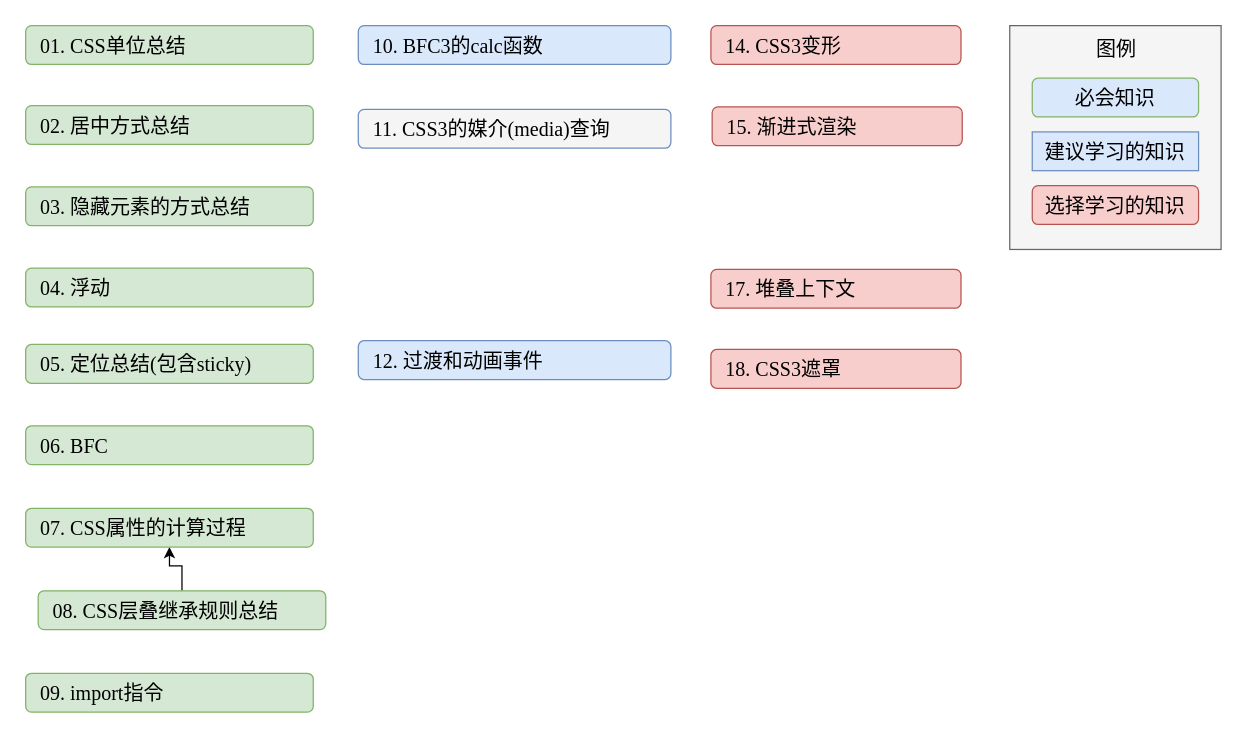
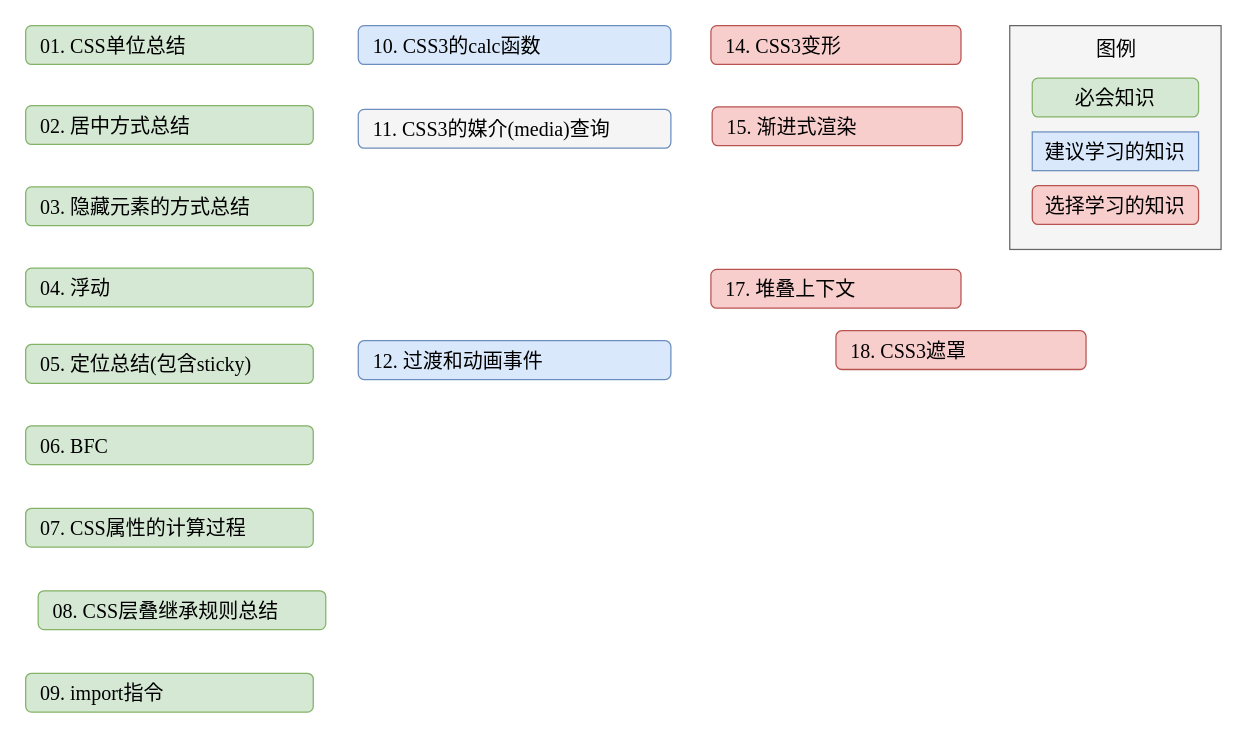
  <mxCell id="0" />
  <mxCell id="1" parent="0" />
  <mxCell id="2" value="&lt;font color=&quot;#000000&quot;&gt;03. 隐藏元素的方式总结&lt;/font&gt;" style="rounded=1;whiteSpace=wrap;html=1;fillColor=#d5e8d4;strokeColor=#82b366;fontSize=16;fontFamily=Roboto Mono;align=left;spacingLeft=10;" parent="1" vertex="1"><mxGeometry x="20" y="149" width="230" height="31" as="geometry" /></mxCell>
  <mxCell id="3" value="&lt;font color=&quot;#000000&quot;&gt;17. 堆叠上下文&lt;/font&gt;" style="rounded=1;whiteSpace=wrap;html=1;fillColor=#f8cecc;strokeColor=#b85450;fontSize=16;fontFamily=Roboto Mono;align=left;spacingLeft=10;" parent="1" vertex="1"><mxGeometry x="568" y="215" width="200" height="31" as="geometry" /></mxCell>
  <mxCell id="4" value="&lt;font color=&quot;#000000&quot;&gt;15. 渐进式渲染&lt;/font&gt;" style="rounded=1;whiteSpace=wrap;html=1;fillColor=#f8cecc;strokeColor=#b85450;fontSize=16;fontFamily=Roboto Mono;align=left;spacingLeft=10;" parent="1" vertex="1"><mxGeometry x="569" y="85" width="200" height="31" as="geometry" /></mxCell>
  <mxCell id="5" value="&lt;font color=&quot;#000000&quot;&gt;01. CSS单位总结&lt;/font&gt;" style="rounded=1;whiteSpace=wrap;html=1;fillColor=#d5e8d4;strokeColor=#82b366;fontSize=16;fontFamily=Roboto Mono;align=left;spacingLeft=10;" parent="1" vertex="1"><mxGeometry x="20" y="20" width="230" height="31" as="geometry" /></mxCell>
  <mxCell id="6" value="&lt;font color=&quot;#000000&quot;&gt;09. import指令&lt;/font&gt;" style="rounded=1;whiteSpace=wrap;html=1;fillColor=#d5e8d4;strokeColor=#82b366;fontSize=16;fontFamily=Roboto Mono;align=left;spacingLeft=10;" parent="1" vertex="1"><mxGeometry x="20" y="538" width="230" height="31" as="geometry" /></mxCell>
- <mxCell id="7" style="edgeStyle=orthogonalEdgeStyle;rounded=0;orthogonalLoop=1;jettySize=auto;html=1;entryX=0.5;entryY=1;entryDx=0;entryDy=0;" edge="1" parent="1" source="8" target="9"><mxGeometry relative="1" as="geometry" /></mxCell>
  <mxCell id="8" value="&lt;font color=&quot;#000000&quot;&gt;08. CSS层叠继承规则总结&lt;/font&gt;" style="rounded=1;whiteSpace=wrap;html=1;fillColor=#d5e8d4;strokeColor=#82b366;fontSize=16;fontFamily=Roboto Mono;align=left;spacingLeft=10;" parent="1" vertex="1"><mxGeometry x="30" y="472" width="230" height="31" as="geometry" /></mxCell>
  <mxCell id="9" value="&lt;font color=&quot;#000000&quot;&gt;07. CSS属性的计算过程&lt;/font&gt;" style="rounded=1;whiteSpace=wrap;html=1;fontSize=16;fontFamily=Roboto Mono;align=left;fillColor=#D5E8D4;strokeColor=#82B366;spacingLeft=10;" parent="1" vertex="1"><mxGeometry x="20" y="406" width="230" height="31" as="geometry" /></mxCell>
- <mxCell id="10" value="&lt;font color=&quot;#000000&quot;&gt;10. BFC3的calc函数&lt;/font&gt;" style="rounded=1;whiteSpace=wrap;html=1;fillColor=#dae8fc;strokeColor=#6c8ebf;fontSize=16;fontFamily=Roboto Mono;align=left;spacingLeft=10;" parent="1" vertex="1"><mxGeometry x="286" y="20" width="250" height="31" as="geometry" /></mxCell>
+ <mxCell id="10" value="&lt;font color=&quot;#000000&quot;&gt;10. CSS3的calc函数&lt;/font&gt;" style="rounded=1;whiteSpace=wrap;html=1;fillColor=#dae8fc;strokeColor=#6c8ebf;fontSize=16;fontFamily=Roboto Mono;align=left;spacingLeft=10;" parent="1" vertex="1"><mxGeometry x="286" y="20" width="250" height="31" as="geometry" /></mxCell>
  <mxCell id="11" value="&lt;font color=&quot;#000000&quot;&gt;06. BFC&lt;/font&gt;" style="rounded=1;whiteSpace=wrap;html=1;fillColor=#d5e8d4;strokeColor=#82b366;fontSize=16;fontFamily=Roboto Mono;align=left;spacingLeft=10;" parent="1" vertex="1"><mxGeometry x="20" y="340" width="230" height="31" as="geometry" /></mxCell>
  <mxCell id="12" value="&lt;font color=&quot;#000000&quot;&gt;05. 定位总结(包含sticky)&lt;/font&gt;" style="rounded=1;whiteSpace=wrap;html=1;fontSize=16;fontFamily=Roboto Mono;strokeColor=#82b366;fillColor=#D5E8D4;align=left;spacingLeft=10;" parent="1" vertex="1"><mxGeometry x="20" y="275" width="230" height="31" as="geometry" /></mxCell>
  <mxCell id="13" value="&lt;font color=&quot;#000000&quot;&gt;02. 居中方式总结&lt;/font&gt;" style="rounded=1;whiteSpace=wrap;html=1;fillColor=#d5e8d4;strokeColor=#82b366;fontSize=16;fontFamily=Roboto Mono;align=left;spacingLeft=10;" parent="1" vertex="1"><mxGeometry x="20" y="84" width="230" height="31" as="geometry" /></mxCell>
  <mxCell id="14" value="&lt;font color=&quot;#000000&quot;&gt;14. CSS3变形&lt;/font&gt;" style="rounded=1;whiteSpace=wrap;html=1;fillColor=#f8cecc;strokeColor=#b85450;fontSize=16;fontFamily=Roboto Mono;align=left;spacingLeft=10;" parent="1" vertex="1"><mxGeometry x="568" y="20" width="200" height="31" as="geometry" /></mxCell>
  <mxCell id="15" value="&lt;font color=&quot;#000000&quot;&gt;12. 过渡和动画事件&lt;/font&gt;" style="rounded=1;whiteSpace=wrap;html=1;fillColor=#dae8fc;strokeColor=#6c8ebf;fontSize=16;fontFamily=Roboto Mono;align=left;spacingLeft=10;" parent="1" vertex="1"><mxGeometry x="286" y="272" width="250" height="31" as="geometry" /></mxCell>
  <mxCell id="16" value="&lt;font color=&quot;#000000&quot;&gt;11. CSS3的媒介(media)查询&lt;/font&gt;" style="rounded=1;whiteSpace=wrap;html=1;fillColor=#f5f5f5;strokeColor=#6c8ebf;fontSize=16;fontFamily=Roboto Mono;align=left;spacingLeft=10;" parent="1" vertex="1"><mxGeometry x="286" y="87" width="250" height="31" as="geometry" /></mxCell>
  <mxCell id="17" value="" style="rounded=0;whiteSpace=wrap;html=1;fontFamily=Roboto Mono;fontSize=16;fillColor=#f5f5f5;strokeColor=#666666;fontColor=#333333;" parent="1" vertex="1"><mxGeometry x="807" y="20" width="169" height="179" as="geometry" /></mxCell>
  <mxCell id="18" value="&lt;font color=&quot;#000000&quot;&gt;图例&lt;/font&gt;" style="text;html=1;align=center;verticalAlign=middle;resizable=0;points=[];autosize=1;strokeColor=none;fontSize=16;fontFamily=Roboto Mono;" parent="1" vertex="1"><mxGeometry x="870.5" y="27" width="42" height="23" as="geometry" /></mxCell>
- <mxCell id="19" value="&lt;font color=&quot;#000000&quot;&gt;必会知识&lt;/font&gt;" style="rounded=1;whiteSpace=wrap;html=1;fillColor=#dae8fc;strokeColor=#82b366;fontSize=16;fontFamily=Roboto Mono;" parent="1" vertex="1"><mxGeometry x="825" y="62" width="133" height="31" as="geometry" /></mxCell>
+ <mxCell id="19" value="&lt;font color=&quot;#000000&quot;&gt;必会知识&lt;/font&gt;" style="rounded=1;whiteSpace=wrap;html=1;fillColor=#d5e8d4;strokeColor=#82b366;fontSize=16;fontFamily=Roboto Mono;" parent="1" vertex="1"><mxGeometry x="825" y="62" width="133" height="31" as="geometry" /></mxCell>
  <mxCell id="20" value="&lt;font color=&quot;#000000&quot;&gt;建议学习的知识&lt;/font&gt;" style="whiteSpace=wrap;html=1;fillColor=#dae8fc;strokeColor=#6c8ebf;fontSize=16;fontFamily=Roboto Mono;rounded=0;" parent="1" vertex="1"><mxGeometry x="825" y="105" width="133" height="31" as="geometry" /></mxCell>
  <mxCell id="21" value="&lt;font color=&quot;#000000&quot;&gt;选择学习的知识&lt;/font&gt;" style="rounded=1;whiteSpace=wrap;html=1;fillColor=#f8cecc;strokeColor=#b85450;fontSize=16;fontFamily=Roboto Mono;" parent="1" vertex="1"><mxGeometry x="825" y="148" width="133" height="31" as="geometry" /></mxCell>
  <mxCell id="22" value="&lt;font color=&quot;#000000&quot;&gt;04. 浮动&lt;/font&gt;" style="rounded=1;whiteSpace=wrap;html=1;fillColor=#d5e8d4;strokeColor=#82b366;fontSize=16;fontFamily=Roboto Mono;align=left;spacingLeft=10;" parent="1" vertex="1"><mxGeometry x="20" y="214" width="230" height="31" as="geometry" /></mxCell>
- <mxCell id="23" value="&lt;font color=&quot;#000000&quot;&gt;18. CSS3遮罩&lt;/font&gt;" style="rounded=1;whiteSpace=wrap;html=1;fillColor=#f8cecc;strokeColor=#b85450;fontSize=16;fontFamily=Roboto Mono;align=left;spacingLeft=10;" parent="1" vertex="1"><mxGeometry x="568" y="279" width="200" height="31" as="geometry" /></mxCell>
+ <mxCell id="23" value="&lt;font color=&quot;#000000&quot;&gt;18. CSS3遮罩&lt;/font&gt;" style="rounded=1;whiteSpace=wrap;html=1;fillColor=#f8cecc;strokeColor=#b85450;fontSize=16;fontFamily=Roboto Mono;align=left;spacingLeft=10;" parent="1" vertex="1"><mxGeometry x="668" y="264" width="200" height="31" as="geometry" /></mxCell>
